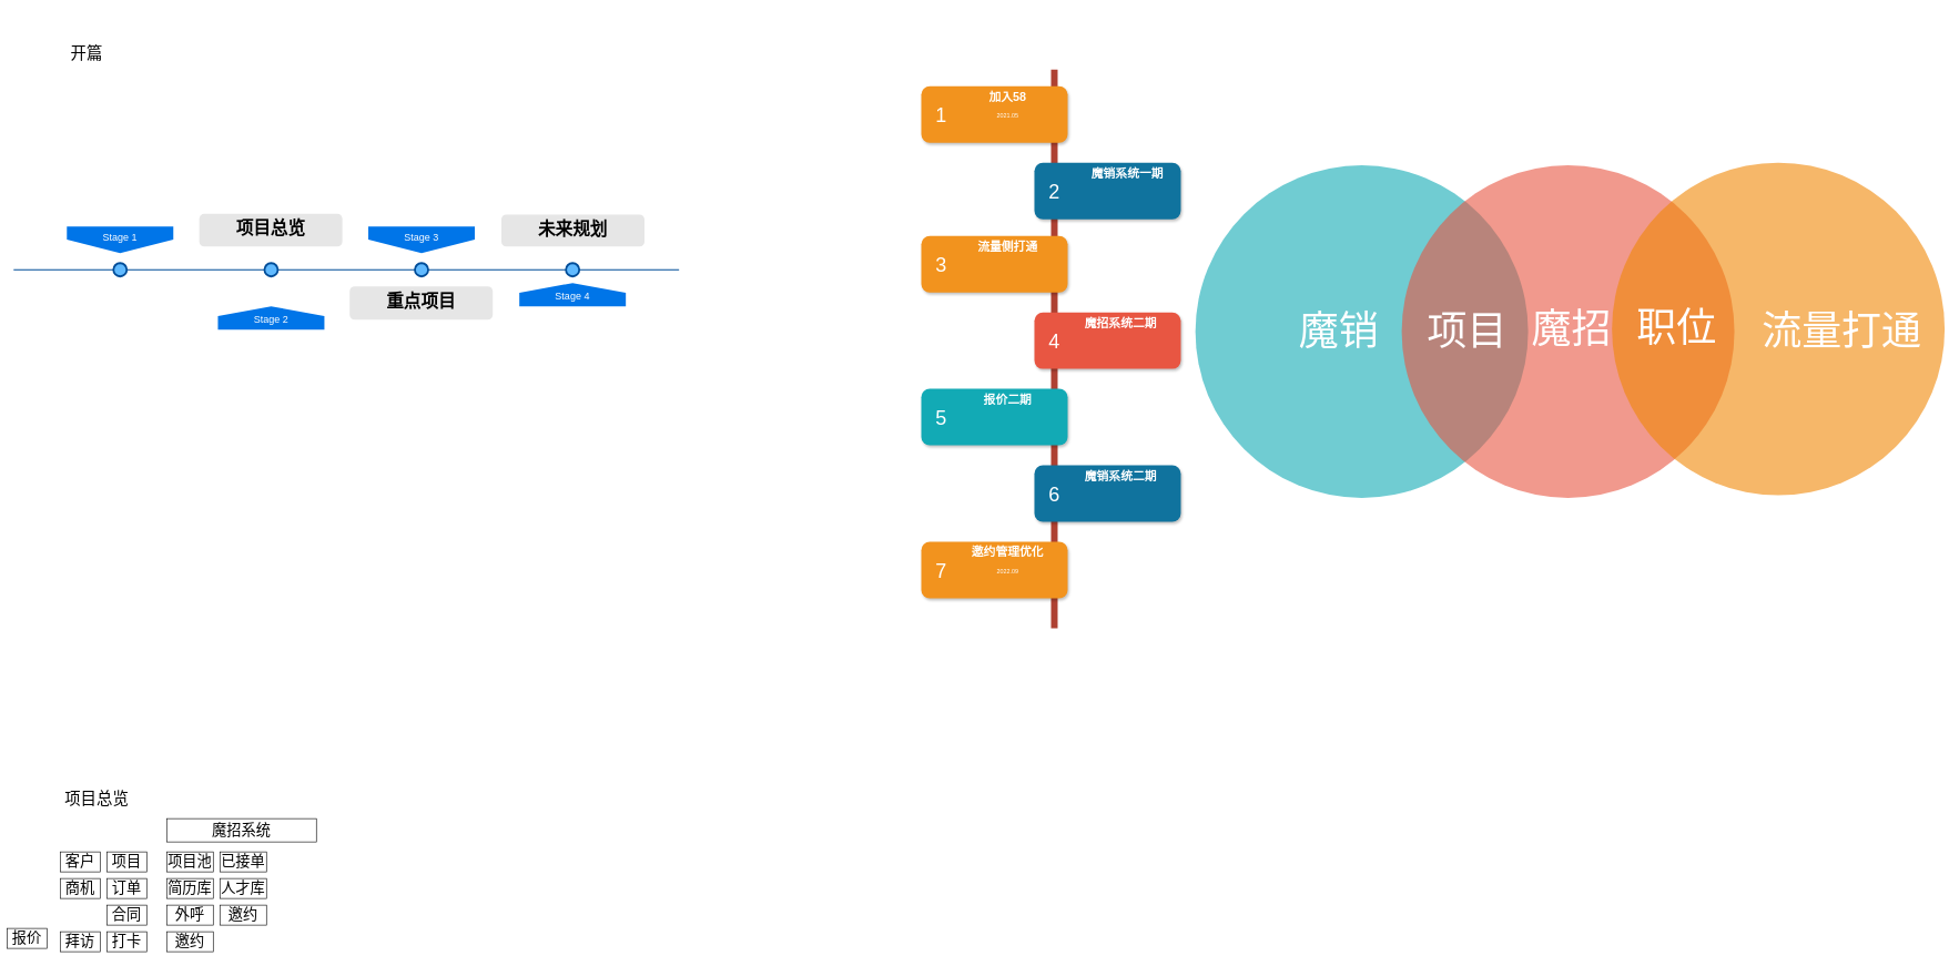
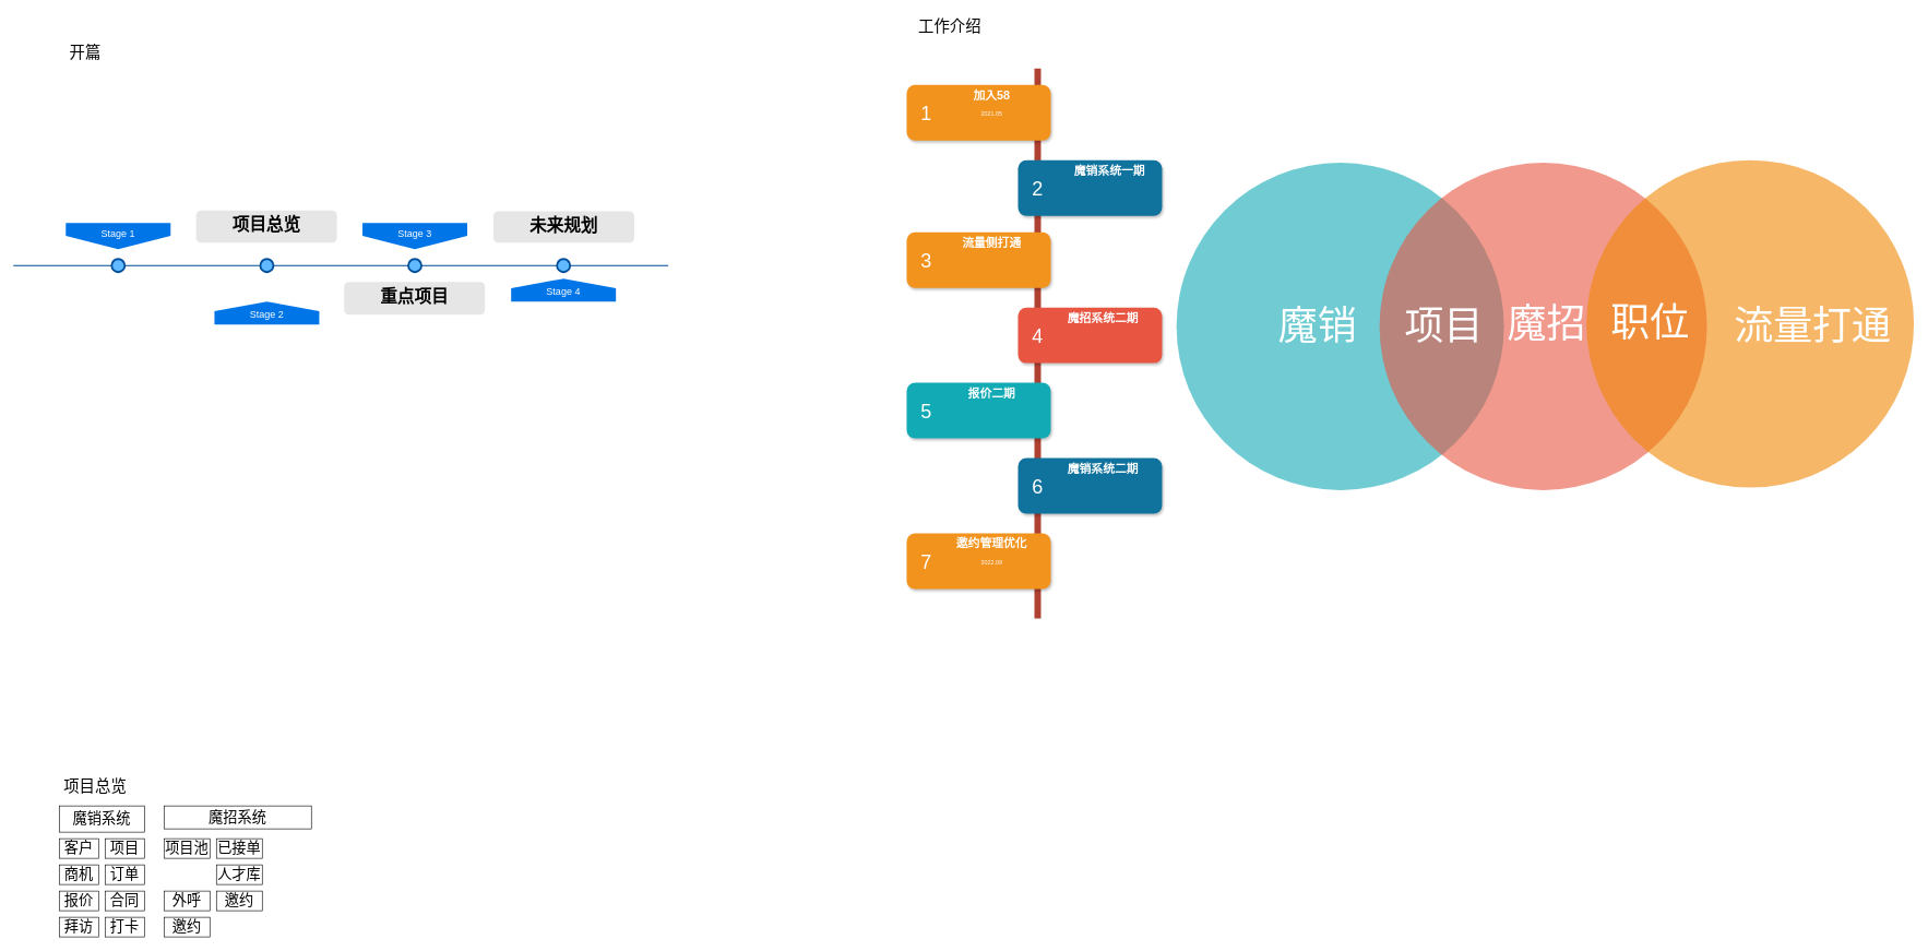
  <mxCell id="0" />
  <mxCell id="1" parent="0" />
+ <mxCell id="2" value="工作介绍" style="text;html=1;strokeColor=none;fillColor=none;align=center;verticalAlign=middle;whiteSpace=wrap;rounded=0;fontSize=24;" vertex="1" parent="1"><mxGeometry x="1370" y="20" width="160" height="40" as="geometry" /></mxCell>
  <mxCell id="3" value="" style="line;strokeWidth=10;direction=south;html=1;fillColor=none;fontSize=13;fontColor=#000000;align=center;strokeColor=#AE4132;" vertex="1" parent="1"><mxGeometry x="1579" y="104" width="10" height="840" as="geometry" /></mxCell>
  <mxCell id="4" value="" style="rounded=1;whiteSpace=wrap;html=1;strokeColor=none;strokeWidth=1;fillColor=#F2931E;fontSize=13;fontColor=#FFFFFF;align=center;gradientColor=none;gradientDirection=east;verticalAlign=top;shadow=1;" vertex="1" parent="1"><mxGeometry x="1384" y="129" width="220" height="85" as="geometry" /></mxCell>
  <mxCell id="5" value="1" style="text;html=1;strokeColor=none;fillColor=none;align=center;verticalAlign=middle;whiteSpace=wrap;fontSize=30;fontColor=#FFFFFF;" vertex="1" parent="1"><mxGeometry x="1394" y="162" width="40" height="20" as="geometry" /></mxCell>
  <mxCell id="6" value="" style="rounded=1;whiteSpace=wrap;html=1;strokeColor=none;strokeWidth=1;fillColor=#10739E;fontSize=13;fontColor=#FFFFFF;align=center;gradientColor=none;gradientDirection=east;verticalAlign=top;shadow=1;fillStyle=auto;" vertex="1" parent="1"><mxGeometry x="1554" y="244" width="220" height="85" as="geometry" /></mxCell>
  <mxCell id="7" value="2" style="text;html=1;strokeColor=none;fillColor=none;align=center;verticalAlign=middle;whiteSpace=wrap;fontSize=30;fontColor=#FFFFFF;" vertex="1" parent="1"><mxGeometry x="1564" y="277" width="40" height="20" as="geometry" /></mxCell>
  <mxCell id="8" value="" style="rounded=1;whiteSpace=wrap;html=1;strokeColor=none;strokeWidth=1;fillColor=#F2931E;fontSize=13;fontColor=#FFFFFF;align=center;gradientColor=none;gradientDirection=east;verticalAlign=top;shadow=1;" vertex="1" parent="1"><mxGeometry x="1384" y="354" width="220" height="85" as="geometry" /></mxCell>
  <mxCell id="9" value="3" style="text;html=1;strokeColor=none;fillColor=none;align=center;verticalAlign=middle;whiteSpace=wrap;fontSize=30;fontColor=#FFFFFF;" vertex="1" parent="1"><mxGeometry x="1394" y="387" width="40" height="20" as="geometry" /></mxCell>
  <mxCell id="10" value="" style="rounded=1;whiteSpace=wrap;html=1;strokeColor=none;strokeWidth=1;fillColor=#E85642;fontSize=13;fontColor=#FFFFFF;align=center;gradientColor=none;gradientDirection=east;verticalAlign=top;shadow=1;" vertex="1" parent="1"><mxGeometry x="1554" y="469" width="220" height="85" as="geometry" /></mxCell>
  <mxCell id="11" value="4" style="text;html=1;strokeColor=none;fillColor=none;align=center;verticalAlign=middle;whiteSpace=wrap;fontSize=30;fontColor=#FFFFFF;" vertex="1" parent="1"><mxGeometry x="1564" y="502" width="40" height="20" as="geometry" /></mxCell>
  <mxCell id="12" value="" style="rounded=1;whiteSpace=wrap;html=1;strokeColor=none;strokeWidth=1;fillColor=#12AAB5;fontSize=13;fontColor=#FFFFFF;align=center;gradientColor=none;gradientDirection=east;verticalAlign=top;shadow=1;" vertex="1" parent="1"><mxGeometry x="1384" y="584" width="220" height="85" as="geometry" /></mxCell>
  <mxCell id="13" value="5" style="text;html=1;strokeColor=none;fillColor=none;align=center;verticalAlign=middle;whiteSpace=wrap;fontSize=30;fontColor=#FFFFFF;" vertex="1" parent="1"><mxGeometry x="1394" y="617" width="40" height="20" as="geometry" /></mxCell>
  <mxCell id="14" value="" style="rounded=1;whiteSpace=wrap;html=1;strokeColor=none;strokeWidth=1;fillColor=#10739E;fontSize=13;fontColor=#FFFFFF;align=center;gradientColor=none;gradientDirection=east;verticalAlign=top;shadow=1;" vertex="1" parent="1"><mxGeometry x="1554" y="699" width="220" height="85" as="geometry" /></mxCell>
  <mxCell id="15" value="6" style="text;html=1;strokeColor=none;fillColor=none;align=center;verticalAlign=middle;whiteSpace=wrap;fontSize=30;fontColor=#FFFFFF;" vertex="1" parent="1"><mxGeometry x="1564" y="732" width="40" height="20" as="geometry" /></mxCell>
  <mxCell id="16" value="7" style="text;html=1;strokeColor=none;fillColor=none;align=center;verticalAlign=middle;whiteSpace=wrap;fontSize=30;fontColor=#FFFFFF;" vertex="1" parent="1"><mxGeometry x="1394" y="857" width="40" height="20" as="geometry" /></mxCell>
  <mxCell id="17" value="&lt;h1&gt;加入58&lt;/h1&gt;&lt;div&gt;2021.05&lt;/div&gt;" style="text;html=1;spacing=5;spacingTop=-20;whiteSpace=wrap;overflow=hidden;strokeColor=none;strokeWidth=4;fillColor=none;gradientColor=#007FFF;fontSize=9;fontColor=#FFFFFF;align=center;" vertex="1" parent="1"><mxGeometry x="1434" y="133" width="160" height="77" as="geometry" /></mxCell>
  <mxCell id="18" value="&lt;h1&gt;魔销系统一期&lt;/h1&gt;&lt;div&gt;&lt;br&gt;&lt;/div&gt;" style="text;html=1;spacing=5;spacingTop=-20;whiteSpace=wrap;overflow=hidden;strokeColor=none;strokeWidth=4;fillColor=none;gradientColor=#007FFF;fontSize=9;fontColor=#FFFFFF;align=center;" vertex="1" parent="1"><mxGeometry x="1614" y="248" width="160" height="77" as="geometry" /></mxCell>
  <mxCell id="19" value="&lt;h1&gt;流量侧打通&lt;/h1&gt;&lt;div&gt;&lt;br&gt;&lt;/div&gt;" style="text;html=1;spacing=5;spacingTop=-20;whiteSpace=wrap;overflow=hidden;strokeColor=none;strokeWidth=4;fillColor=none;gradientColor=#007FFF;fontSize=9;fontColor=#FFFFFF;align=center;" vertex="1" parent="1"><mxGeometry x="1434" y="358" width="160" height="77" as="geometry" /></mxCell>
  <mxCell id="20" value="&lt;h1&gt;魔招系统二期&lt;/h1&gt;&lt;div&gt;&lt;br&gt;&lt;/div&gt;" style="text;html=1;spacing=5;spacingTop=-20;whiteSpace=wrap;overflow=hidden;strokeColor=none;strokeWidth=4;fillColor=none;gradientColor=#007FFF;fontSize=9;fontColor=#FFFFFF;align=center;" vertex="1" parent="1"><mxGeometry x="1604" y="473" width="160" height="77" as="geometry" /></mxCell>
  <mxCell id="21" value="&lt;h1&gt;报价二期&lt;/h1&gt;&lt;h1&gt;&lt;div style=&quot;font-size: 9px; font-weight: 400;&quot;&gt;&lt;br&gt;&lt;/div&gt;&lt;/h1&gt;" style="text;html=1;spacing=5;spacingTop=-20;whiteSpace=wrap;overflow=hidden;strokeColor=none;strokeWidth=4;fillColor=none;gradientColor=#007FFF;fontSize=9;fontColor=#FFFFFF;align=center;" vertex="1" parent="1"><mxGeometry x="1434" y="588" width="160" height="77" as="geometry" /></mxCell>
  <mxCell id="22" value="&lt;h1&gt;魔销系统二期&lt;/h1&gt;" style="text;html=1;spacing=5;spacingTop=-20;whiteSpace=wrap;overflow=hidden;strokeColor=none;strokeWidth=4;fillColor=none;gradientColor=#007FFF;fontSize=9;fontColor=#FFFFFF;align=center;" vertex="1" parent="1"><mxGeometry x="1604" y="703" width="160" height="77" as="geometry" /></mxCell>
  <mxCell id="23" value="" style="rounded=1;whiteSpace=wrap;html=1;strokeColor=none;strokeWidth=1;fillColor=#F2931E;fontSize=13;fontColor=#FFFFFF;align=center;gradientColor=none;gradientDirection=east;verticalAlign=top;shadow=1;" vertex="1" parent="1"><mxGeometry x="1384" y="814" width="220" height="85" as="geometry" /></mxCell>
  <mxCell id="24" value="7" style="text;html=1;strokeColor=none;fillColor=none;align=center;verticalAlign=middle;whiteSpace=wrap;fontSize=30;fontColor=#FFFFFF;" vertex="1" parent="1"><mxGeometry x="1394" y="847" width="40" height="20" as="geometry" /></mxCell>
  <mxCell id="25" value="&lt;h1&gt;邀约管理优化&lt;/h1&gt;&lt;h1&gt;&lt;div style=&quot;font-size: 9px; font-weight: 400;&quot;&gt;2022.09&lt;/div&gt;&lt;/h1&gt;" style="text;html=1;spacing=5;spacingTop=-20;whiteSpace=wrap;overflow=hidden;strokeColor=none;strokeWidth=4;fillColor=none;gradientColor=#007FFF;fontSize=9;fontColor=#FFFFFF;align=center;" vertex="1" parent="1"><mxGeometry x="1434" y="818" width="160" height="77" as="geometry" /></mxCell>
  <mxCell id="26" value="" style="line;strokeWidth=2;html=1;fillColor=none;fontSize=28;fontColor=#004D99;strokeColor=#004D99;" vertex="1" parent="1"><mxGeometry x="20" y="400" width="1000" height="10" as="geometry" /></mxCell>
  <mxCell id="27" value="Stage 1" style="shape=offPageConnector;whiteSpace=wrap;html=1;fillColor=#0075E8;fontSize=15;fontColor=#FFFFFF;size=0.509;verticalAlign=top;strokeColor=none;" vertex="1" parent="1"><mxGeometry x="100" y="340" width="160" height="40" as="geometry" /></mxCell>
  <mxCell id="28" value="&lt;span&gt;Stage 3&lt;/span&gt;" style="shape=offPageConnector;whiteSpace=wrap;html=1;fillColor=#0075E8;fontSize=15;fontColor=#FFFFFF;size=0.509;verticalAlign=top;strokeColor=none;" vertex="1" parent="1"><mxGeometry x="553" y="340" width="160" height="40" as="geometry" /></mxCell>
  <mxCell id="29" value="&lt;span&gt;Stage 2&lt;/span&gt;" style="shape=offPageConnector;whiteSpace=wrap;html=1;fillColor=#0075E8;fontSize=15;fontColor=#FFFFFF;size=0.418;flipV=1;verticalAlign=bottom;strokeColor=none;spacingBottom=4;" vertex="1" parent="1"><mxGeometry x="327" y="460" width="160" height="35" as="geometry" /></mxCell>
  <mxCell id="30" value="&lt;span&gt;Stage 4&lt;/span&gt;" style="shape=offPageConnector;whiteSpace=wrap;html=1;fillColor=#0075E8;fontSize=15;fontColor=#FFFFFF;size=0.418;flipV=1;verticalAlign=bottom;strokeColor=none;spacingBottom=4;" vertex="1" parent="1"><mxGeometry x="780" y="425" width="160" height="35" as="geometry" /></mxCell>
  <mxCell id="31" value="" style="ellipse;whiteSpace=wrap;html=1;fillColor=#61BAFF;fontSize=28;fontColor=#004D99;strokeWidth=3;strokeColor=#004D99;" vertex="1" parent="1"><mxGeometry x="170" y="395" width="20" height="20" as="geometry" /></mxCell>
  <mxCell id="32" value="" style="ellipse;whiteSpace=wrap;html=1;fillColor=#61BAFF;fontSize=28;fontColor=#004D99;strokeWidth=3;strokeColor=#004D99;" vertex="1" parent="1"><mxGeometry x="397" y="395" width="20" height="20" as="geometry" /></mxCell>
  <mxCell id="33" value="" style="ellipse;whiteSpace=wrap;html=1;fillColor=#61BAFF;fontSize=28;fontColor=#004D99;strokeWidth=3;strokeColor=#004D99;" vertex="1" parent="1"><mxGeometry x="623" y="395" width="20" height="20" as="geometry" /></mxCell>
  <mxCell id="34" value="" style="ellipse;whiteSpace=wrap;html=1;fillColor=#61BAFF;fontSize=28;fontColor=#004D99;strokeWidth=3;strokeColor=#004D99;" vertex="1" parent="1"><mxGeometry x="850" y="395" width="20" height="20" as="geometry" /></mxCell>
  <mxCell id="35" value="&lt;h1&gt;项目总览&lt;/h1&gt;&lt;p&gt;&lt;br&gt;&lt;/p&gt;" style="text;html=1;spacing=5;spacingTop=-20;whiteSpace=wrap;overflow=hidden;strokeColor=none;strokeWidth=3;fillColor=#E6E6E6;fontSize=13;fontColor=#000000;align=center;rounded=1;" vertex="1" parent="1"><mxGeometry x="299" y="321" width="215" height="49" as="geometry" /></mxCell>
  <mxCell id="36" value="&lt;h1&gt;重点项目&lt;/h1&gt;" style="text;html=1;spacing=5;spacingTop=-20;whiteSpace=wrap;overflow=hidden;strokeColor=none;strokeWidth=3;fillColor=#E6E6E6;fontSize=13;fontColor=#000000;align=center;rounded=1;" vertex="1" parent="1"><mxGeometry x="525" y="430" width="215" height="50" as="geometry" /></mxCell>
  <mxCell id="37" value="&lt;h1&gt;未来规划&lt;/h1&gt;" style="text;html=1;spacing=5;spacingTop=-20;whiteSpace=wrap;overflow=hidden;strokeColor=none;strokeWidth=3;fillColor=#E6E6E6;fontSize=13;fontColor=#000000;align=center;rounded=1;" vertex="1" parent="1"><mxGeometry x="753" y="322" width="215" height="48" as="geometry" /></mxCell>
  <mxCell id="38" value="开篇" style="text;html=1;strokeColor=none;fillColor=none;align=center;verticalAlign=middle;whiteSpace=wrap;rounded=0;fontSize=24;" vertex="1" parent="1"><mxGeometry x="50" y="60" width="160" height="40" as="geometry" /></mxCell>
  <mxCell id="39" value="" style="ellipse;fillColor=#12AAB5;opacity=60;strokeColor=none;html=1;fontColor=#FFFFFF;gradientColor=none;" vertex="1" parent="1"><mxGeometry x="1796" y="248" width="500" height="500" as="geometry" /></mxCell>
  <mxCell id="40" value="" style="ellipse;fillColor=#e85642;opacity=60;strokeColor=none;html=1;fontColor=#FFFFFF;gradientColor=none;" vertex="1" parent="1"><mxGeometry x="2106" y="248" width="500" height="500" as="geometry" /></mxCell>
  <mxCell id="41" value="魔销" style="text;fontSize=60;align=center;verticalAlign=middle;html=1;fontColor=#FFFFFF;" vertex="1" parent="1"><mxGeometry x="1916" y="462.5" width="190" height="70" as="geometry" /></mxCell>
  <mxCell id="42" value="魔招" style="text;fontSize=60;align=center;verticalAlign=middle;html=1;fontColor=#FFFFFF;" vertex="1" parent="1"><mxGeometry x="2266" y="459" width="190" height="70" as="geometry" /></mxCell>
  <mxCell id="43" value="项目" style="text;align=center;html=1;fontColor=#FFFFFF;fontSize=60;" vertex="1" parent="1"><mxGeometry x="2136" y="455.5" width="136" height="77" as="geometry" /></mxCell>
  <mxCell id="44" value="" style="ellipse;fillColor=#F08705;opacity=60;strokeColor=none;html=1;fontColor=#FFFFFF;gradientColor=none;" vertex="1" parent="1"><mxGeometry x="2422" y="244" width="500" height="500" as="geometry" /></mxCell>
  <mxCell id="45" value="&lt;span style=&quot;font-size: 60px;&quot;&gt;流量打通&lt;/span&gt;" style="text;fontSize=24;align=center;verticalAlign=middle;html=1;fontColor=#FFFFFF;" vertex="1" parent="1"><mxGeometry x="2672" y="462.5" width="190" height="70" as="geometry" /></mxCell>
  <mxCell id="46" value="职位" style="text;align=center;html=1;fontColor=#FFFFFF;fontSize=60;" vertex="1" parent="1"><mxGeometry x="2456" y="450.5" width="126" height="87" as="geometry" /></mxCell>
  <mxCell id="47" value="项目总览" style="text;html=1;strokeColor=none;fillColor=none;align=center;verticalAlign=middle;whiteSpace=wrap;rounded=0;fontSize=24;" vertex="1" parent="1"><mxGeometry x="90" y="1180" width="110" height="40" as="geometry" /></mxCell>
+ <mxCell id="48" value="魔销系统" style="rounded=0;whiteSpace=wrap;html=1;fillStyle=auto;fontSize=22;fillColor=#FFFFFF;gradientColor=none;" vertex="1" parent="1"><mxGeometry x="90" y="1230" width="130" height="40" as="geometry" /></mxCell>
  <mxCell id="49" value="客户" style="rounded=0;whiteSpace=wrap;html=1;fillStyle=auto;fontSize=22;fillColor=#FFFFFF;gradientColor=none;" vertex="1" parent="1"><mxGeometry x="90" y="1280" width="60" height="30" as="geometry" /></mxCell>
  <mxCell id="50" value="项目" style="rounded=0;whiteSpace=wrap;html=1;fillStyle=auto;fontSize=22;fillColor=#FFFFFF;gradientColor=none;" vertex="1" parent="1"><mxGeometry x="160" y="1280" width="60" height="30" as="geometry" /></mxCell>
  <mxCell id="51" value="商机" style="rounded=0;whiteSpace=wrap;html=1;fillStyle=auto;fontSize=22;fillColor=#FFFFFF;gradientColor=none;" vertex="1" parent="1"><mxGeometry x="90" y="1320" width="60" height="30" as="geometry" /></mxCell>
  <mxCell id="52" value="订单" style="rounded=0;whiteSpace=wrap;html=1;fillStyle=auto;fontSize=22;fillColor=#FFFFFF;gradientColor=none;" vertex="1" parent="1"><mxGeometry x="160" y="1320" width="60" height="30" as="geometry" /></mxCell>
- <mxCell id="53" value="报价" style="rounded=0;whiteSpace=wrap;html=1;fillStyle=auto;fontSize=22;fillColor=#FFFFFF;gradientColor=none;" vertex="1" parent="1"><mxGeometry x="10" y="1395" width="60" height="30" as="geometry" /></mxCell>
+ <mxCell id="53" value="报价" style="rounded=0;whiteSpace=wrap;html=1;fillStyle=auto;fontSize=22;fillColor=#FFFFFF;gradientColor=none;" vertex="1" parent="1"><mxGeometry x="90" y="1360" width="60" height="30" as="geometry" /></mxCell>
  <mxCell id="54" value="合同" style="rounded=0;whiteSpace=wrap;html=1;fillStyle=auto;fontSize=22;fillColor=#FFFFFF;gradientColor=none;" vertex="1" parent="1"><mxGeometry x="160" y="1360" width="60" height="30" as="geometry" /></mxCell>
  <mxCell id="55" value="拜访" style="rounded=0;whiteSpace=wrap;html=1;fillStyle=auto;fontSize=22;fillColor=#FFFFFF;gradientColor=none;" vertex="1" parent="1"><mxGeometry x="90" y="1400" width="60" height="30" as="geometry" /></mxCell>
  <mxCell id="56" value="打卡" style="rounded=0;whiteSpace=wrap;html=1;fillStyle=auto;fontSize=22;fillColor=#FFFFFF;gradientColor=none;" vertex="1" parent="1"><mxGeometry x="160" y="1400" width="60" height="30" as="geometry" /></mxCell>
  <mxCell id="57" value="魔招系统" style="rounded=0;whiteSpace=wrap;html=1;fillStyle=auto;fontSize=22;fillColor=#FFFFFF;gradientColor=none;" vertex="1" parent="1"><mxGeometry x="250" y="1230" width="225" height="35" as="geometry" /></mxCell>
  <mxCell id="58" value="项目池" style="rounded=0;whiteSpace=wrap;html=1;fillStyle=auto;fontSize=22;fillColor=#FFFFFF;gradientColor=none;" vertex="1" parent="1"><mxGeometry x="250" y="1280" width="70" height="30" as="geometry" /></mxCell>
  <mxCell id="59" value="已接单" style="rounded=0;whiteSpace=wrap;html=1;fillStyle=auto;fontSize=22;fillColor=#FFFFFF;gradientColor=none;" vertex="1" parent="1"><mxGeometry x="330" y="1280" width="70" height="30" as="geometry" /></mxCell>
- <mxCell id="60" value="简历库" style="rounded=0;whiteSpace=wrap;html=1;fillStyle=auto;fontSize=22;fillColor=#FFFFFF;gradientColor=none;" vertex="1" parent="1"><mxGeometry x="250" y="1320" width="70" height="30" as="geometry" /></mxCell>
  <mxCell id="61" value="人才库" style="rounded=0;whiteSpace=wrap;html=1;fillStyle=auto;fontSize=22;fillColor=#FFFFFF;gradientColor=none;" vertex="1" parent="1"><mxGeometry x="330" y="1320" width="70" height="30" as="geometry" /></mxCell>
  <mxCell id="62" value="外呼" style="rounded=0;whiteSpace=wrap;html=1;fillStyle=auto;fontSize=22;fillColor=#FFFFFF;gradientColor=none;" vertex="1" parent="1"><mxGeometry x="250" y="1360" width="70" height="30" as="geometry" /></mxCell>
  <mxCell id="63" value="邀约" style="rounded=0;whiteSpace=wrap;html=1;fillStyle=auto;fontSize=22;fillColor=#FFFFFF;gradientColor=none;" vertex="1" parent="1"><mxGeometry x="330" y="1360" width="70" height="30" as="geometry" /></mxCell>
  <mxCell id="64" value="邀约" style="rounded=0;whiteSpace=wrap;html=1;fillStyle=auto;fontSize=22;fillColor=#FFFFFF;gradientColor=none;" vertex="1" parent="1"><mxGeometry x="250" y="1400" width="70" height="30" as="geometry" /></mxCell>
